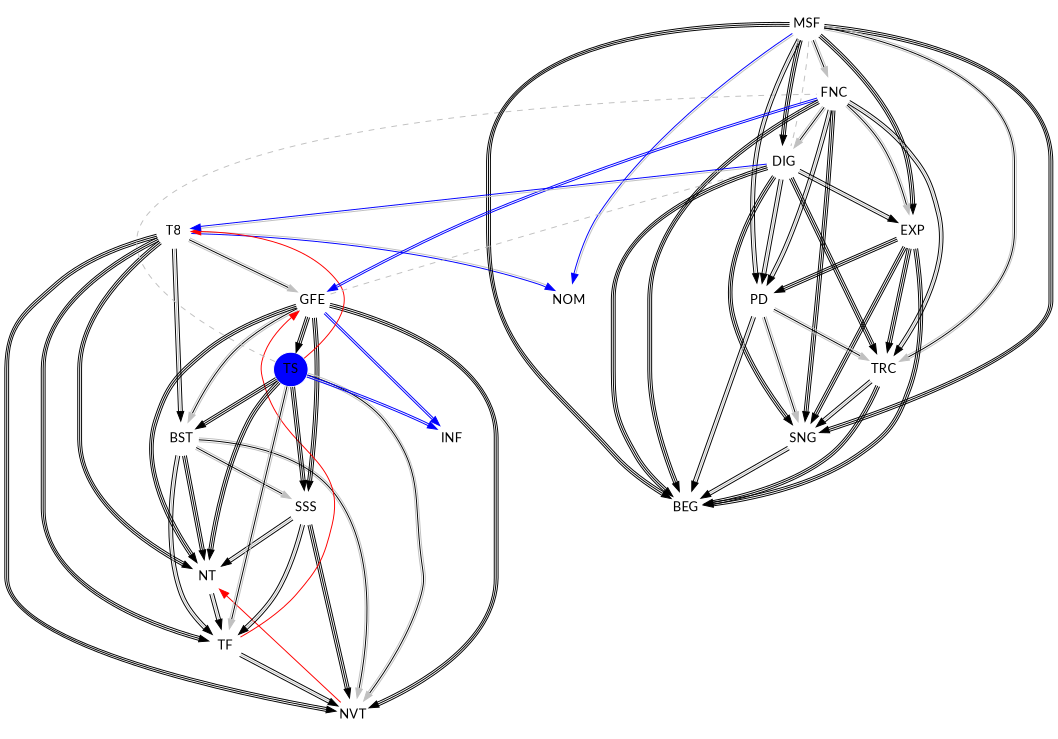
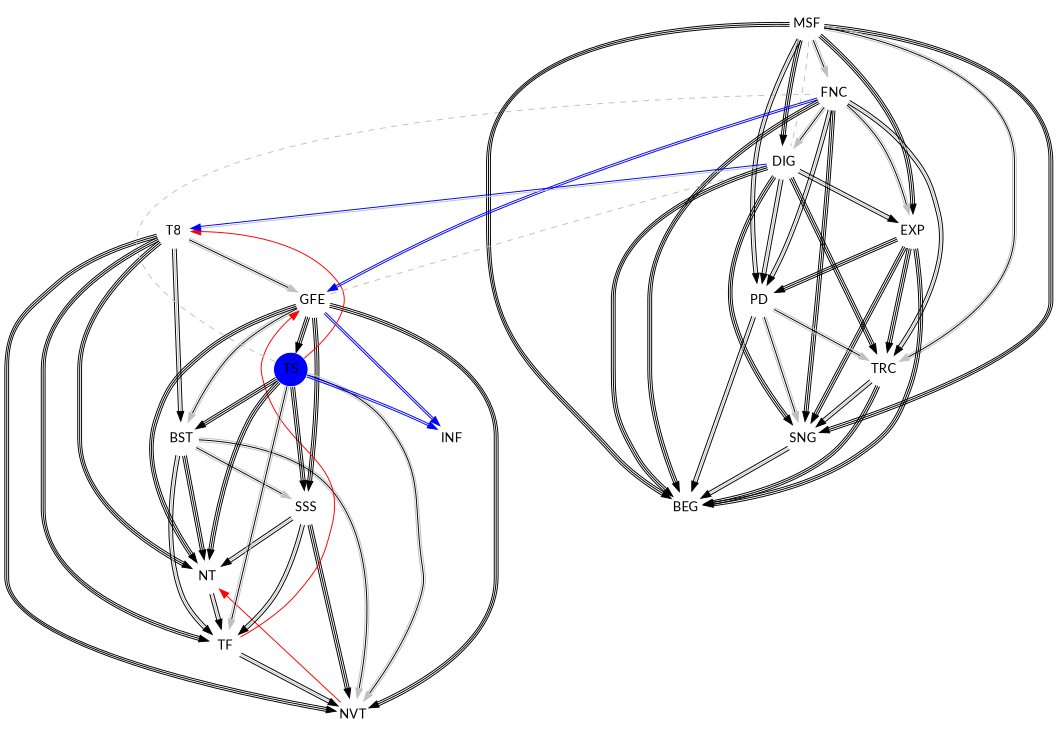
  digraph {
    fontname=Lato
    node [color=white fixedsize=true fontname=Lato margin=0.5 shape=circle]
    edge [color="black:black:black" fontname=Lato]
    T8 [width=.5]
    NVT [width=.5]
    BST [width=.5]
    GFE [width=.5]
    NT [width=.5]
    SSS [width=.5]
    TF [width=.5]
    TS [fillcolor=blue style=filled width=.5]
    MSF [width=.5]
    FNC [width=.5]
    DIG [width=.5]
    EXP [width=.5]
    PD [width=.5]
    BEG [width=.5]
    SNG [width=.5]
    TRC [width=.5]
-   NOM [width=.5]
    INF [width=.5]
    subgraph sub_1 {
      T8
      NVT
      BST
      GFE
      NT
      SSS
      TF
      TS
    }
    subgraph sub_2 {
      MSF
      FNC
      DIG
      EXP
      PD
      BEG
      SNG
      TRC
    }
    T8 -> NVT
    T8 -> BST [color="black:gray:black"]
    T8 -> GFE [color="gray:black:gray"]
    T8 -> NT
    T8 -> TF
-   T8 -> NOM [color="blue:gray"]
    NVT -> NT [color=red constraint=false]
    BST -> NVT [color="gray:black:gray"]
    BST -> NT
    BST -> SSS [color="gray:black:gray"]
    BST -> TF [color="black:gray:black"]
    GFE -> NVT
    GFE -> BST [color="gray:black:gray"]
    GFE -> NT
    GFE -> SSS
    GFE -> TS
    GFE -> INF [color="blue:blue"]
    NT -> TF [color="black:gray:black"]
    SSS -> NVT
    SSS -> NT [color="black:gray:black"]
    SSS -> TF [color="black:gray:black"]
    TF -> NVT [color="black:gray:black"]
    TF -> GFE [color=red constraint=false]
    TS -> T8 [color=red constraint=false]
    TS -> NVT [color="gray:black:gray"]
    TS -> BST
    TS -> NT
    TS -> SSS
    TS -> TF [color="gray:black:gray"]
    TS -> FNC [color=gray constraint=false dir=none style=dashed]
    TS -> INF [color="blue:blue"]
    MSF -> FNC [color="gray:black:gray"]
    MSF -> DIG
    MSF -> DIG [color=gray constraint=false dir=none style=dashed]
    MSF -> EXP
    MSF -> PD [color="black:gray:black"]
    MSF -> BEG
    MSF -> SNG
    MSF -> TRC [color="gray:black:gray"]
-   MSF -> NOM [color="blue:gray"]
    FNC -> GFE [color="blue:blue"]
    FNC -> DIG [color="gray:black:gray"]
    FNC -> EXP [color="gray:black:gray"]
    FNC -> PD [color="black:gray:black"]
    FNC -> BEG
    FNC -> SNG
    FNC -> TRC [color="black:gray:black"]
    DIG -> T8 [color="blue:gray"]
    DIG -> GFE [color=gray constraint=false dir=none style=dashed]
    DIG -> EXP [color="black:gray:black"]
    DIG -> PD [color="black:gray:black"]
    DIG -> BEG
    DIG -> SNG
    DIG -> TRC
    EXP -> PD
    EXP -> BEG
    EXP -> SNG
    EXP -> TRC
    PD -> BEG [color="black:gray:black"]
    PD -> SNG [color="gray:black:gray"]
    PD -> TRC [color="gray:black:gray"]
    SNG -> BEG [color="black:gray:black"]
    TRC -> BEG
    TRC -> SNG [color="black:gray:black"]
  }
